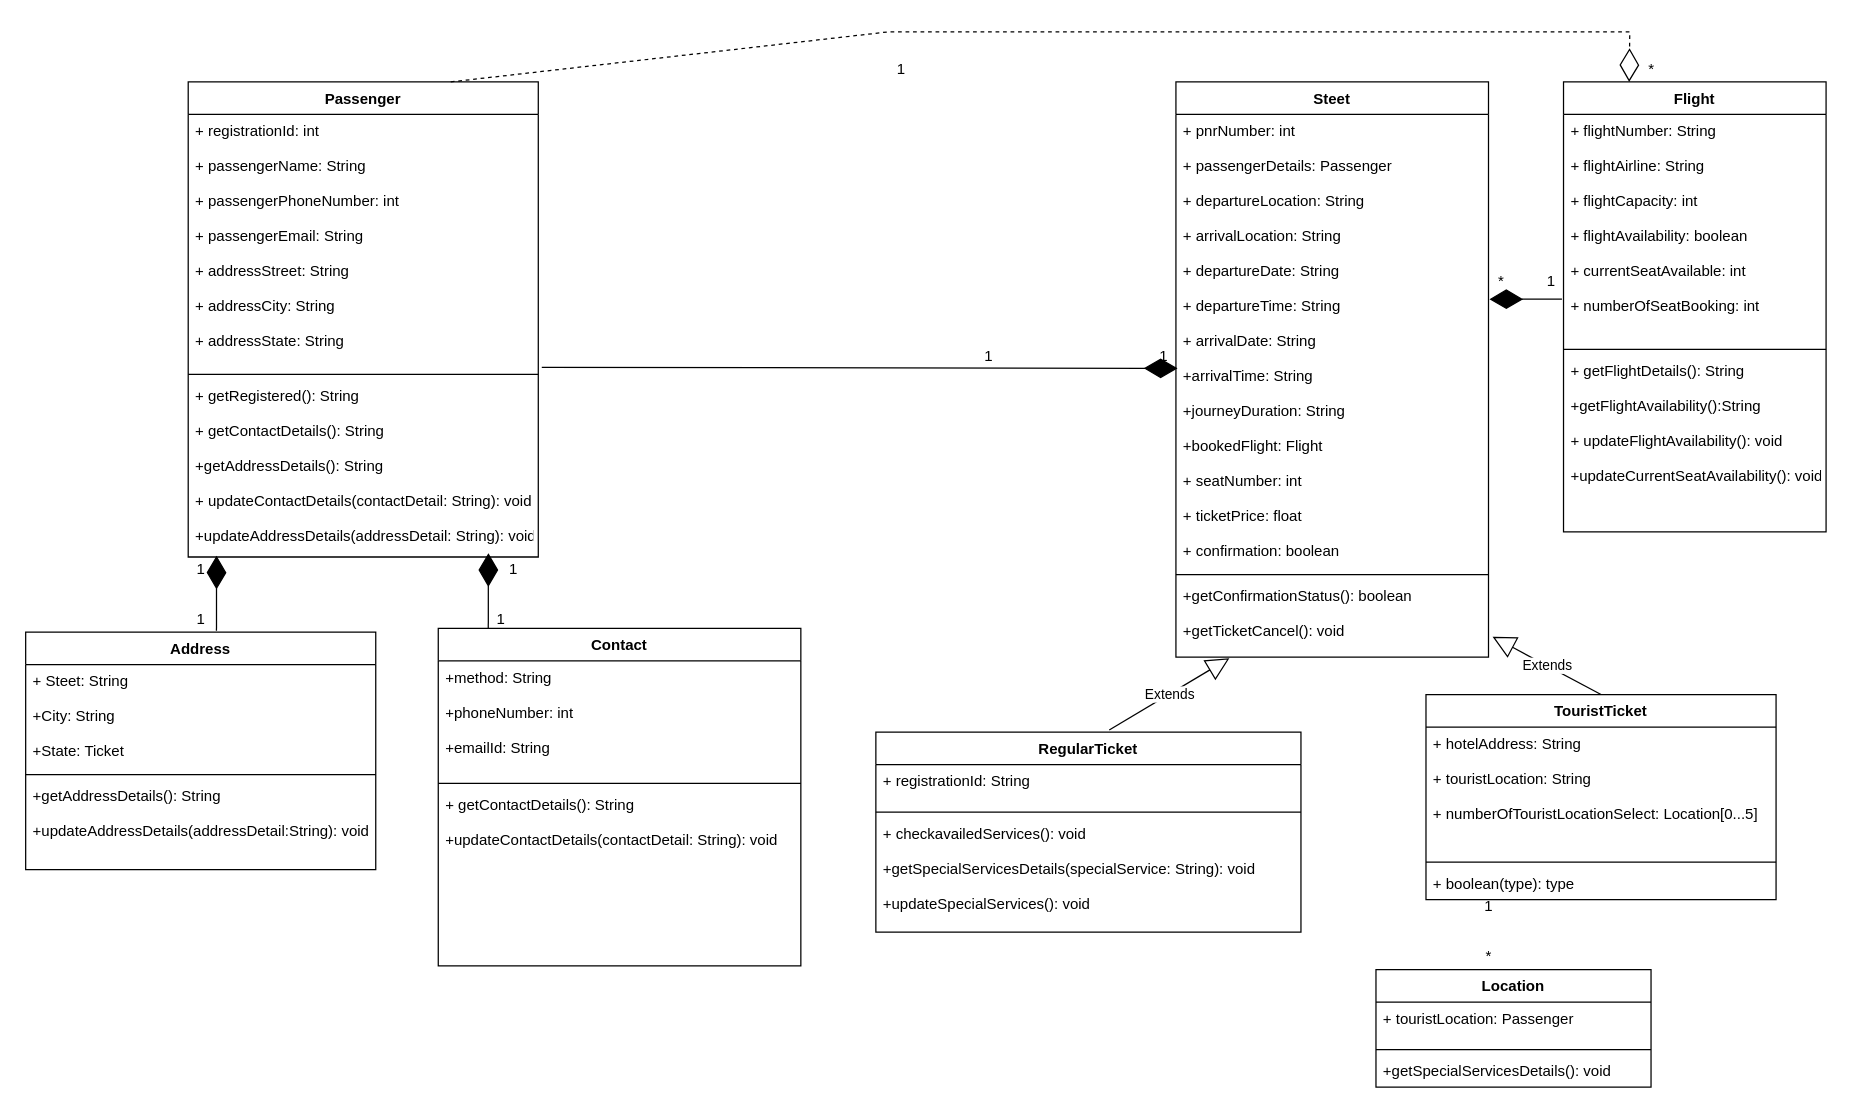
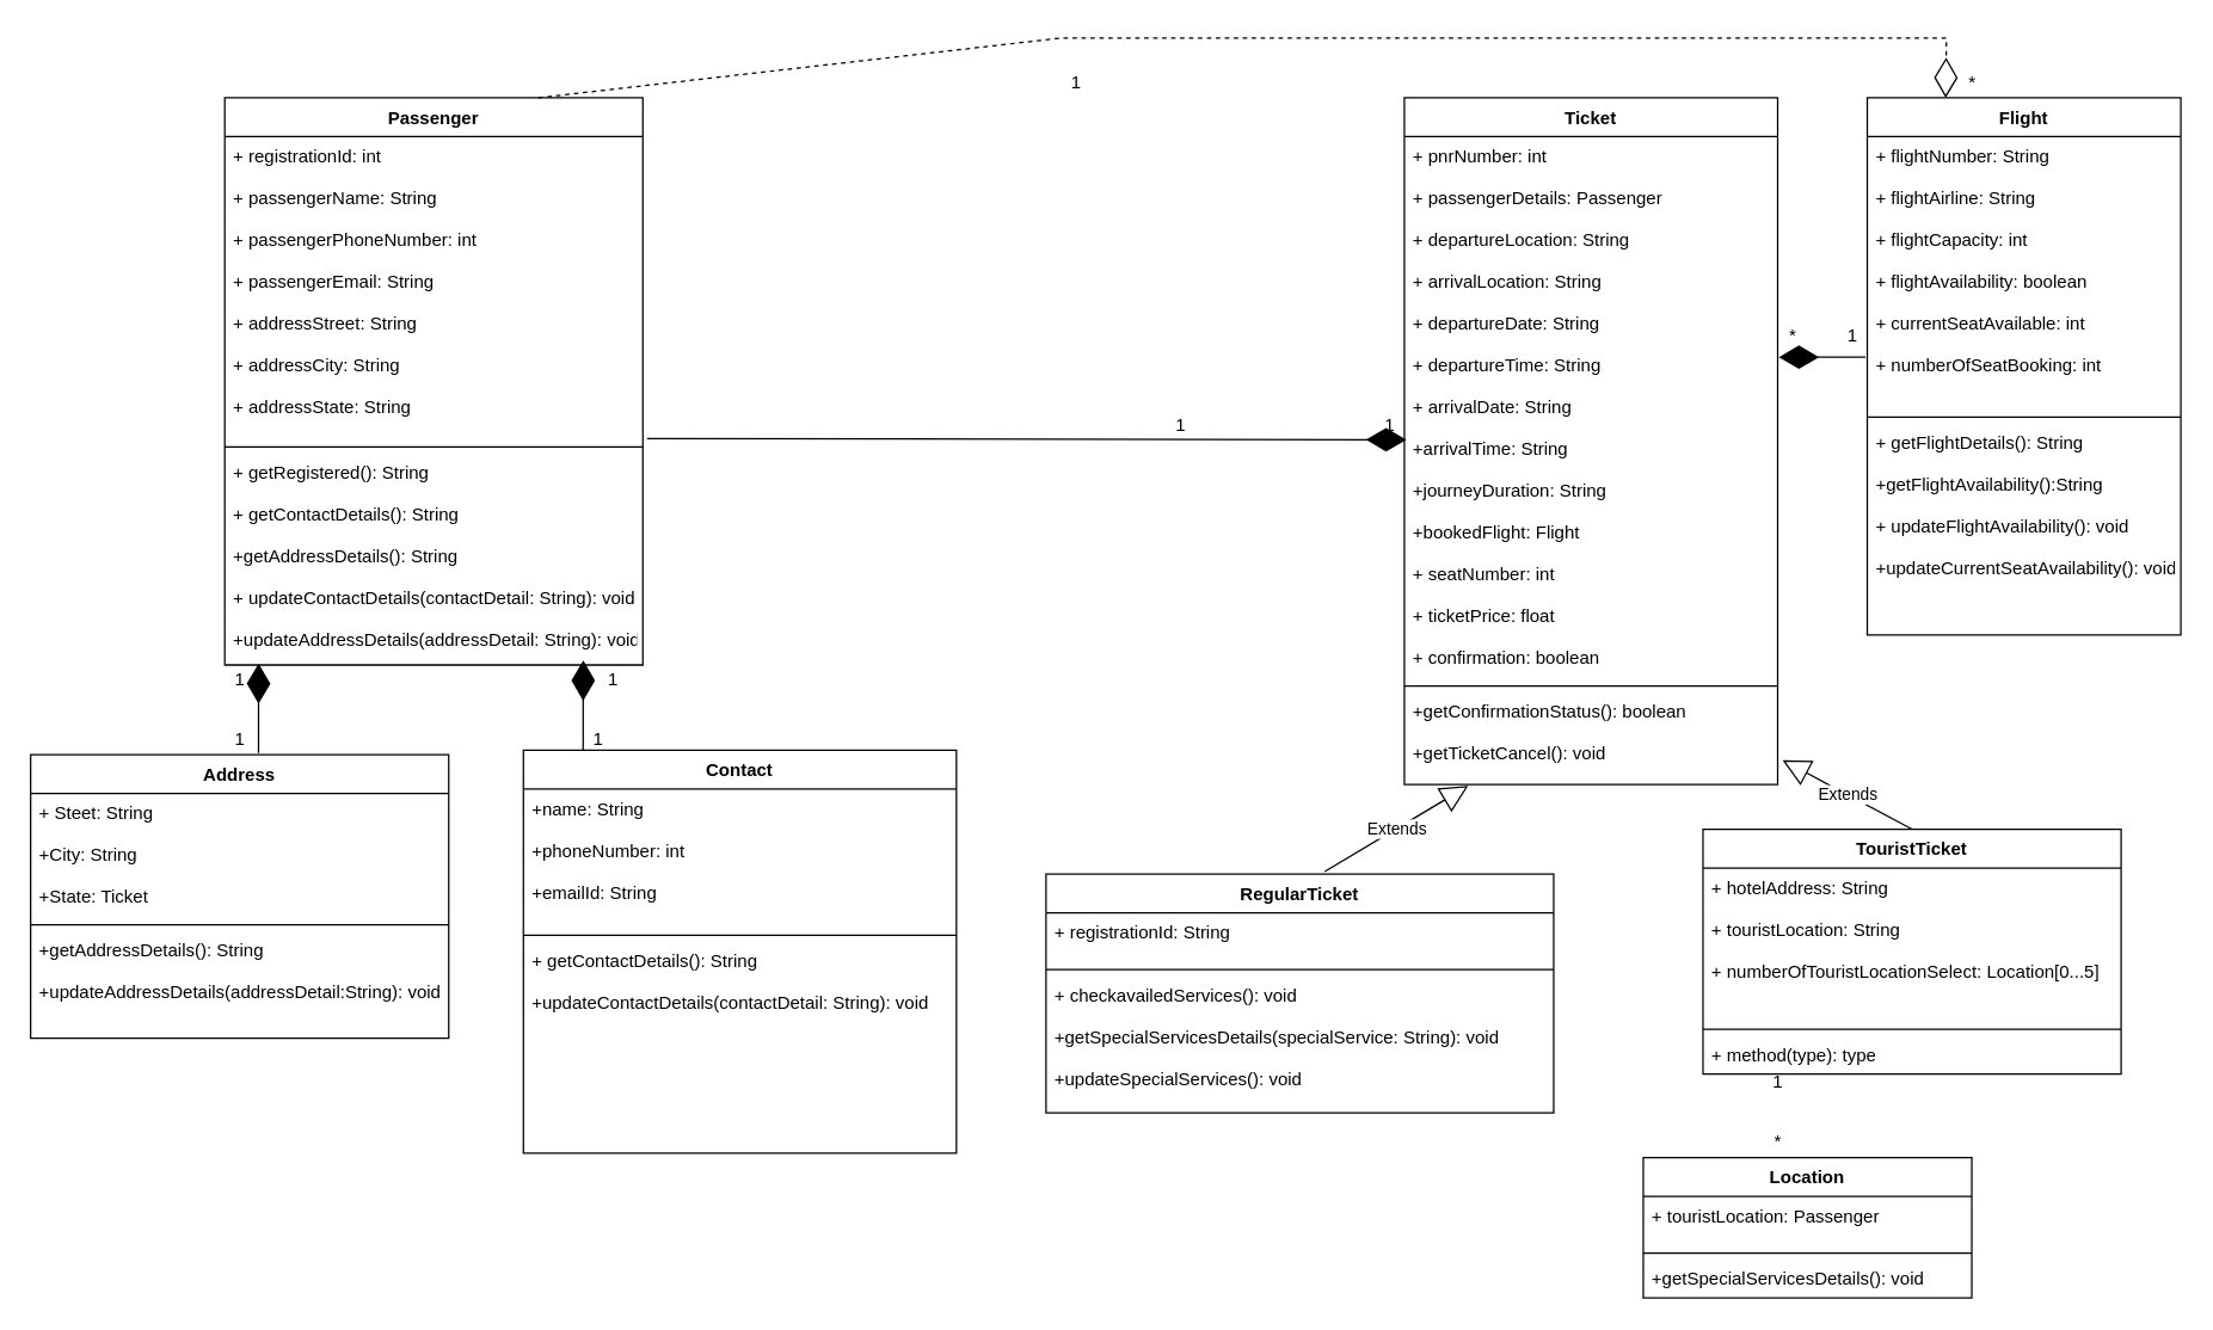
  <mxCell id="0" />
  <mxCell id="1" parent="0" />
  <mxCell id="2" value="Passenger" style="swimlane;fontStyle=1;align=center;verticalAlign=top;childLayout=stackLayout;horizontal=1;startSize=26;horizontalStack=0;resizeParent=1;resizeParentMax=0;resizeLast=0;collapsible=1;marginBottom=0;" vertex="1" parent="1"><mxGeometry x="150" width="280" height="380" as="geometry" y="60" /></mxCell>
  <mxCell id="3" value="+ registrationId: int&#10;&#10;+ passengerName: String&#10;&#10;+ passengerPhoneNumber: int&#10;&#10;+ passengerEmail: String&#10;&#10;+ addressStreet: String&#10;&#10;+ addressCity: String&#10;&#10;+ addressState: String" style="text;strokeColor=none;fillColor=none;align=left;verticalAlign=top;spacingLeft=4;spacingRight=4;overflow=hidden;rotatable=0;points=[[0,0.5],[1,0.5]];portConstraint=eastwest;" vertex="1" parent="2"><mxGeometry y="26" width="280" height="204" as="geometry" /></mxCell>
  <mxCell id="4" value="" style="line;strokeWidth=1;fillColor=none;align=left;verticalAlign=middle;spacingTop=-1;spacingLeft=3;spacingRight=3;rotatable=0;labelPosition=right;points=[];portConstraint=eastwest;" vertex="1" parent="2"><mxGeometry y="230" width="280" height="8" as="geometry" /></mxCell>
  <mxCell id="5" value="+ getRegistered(): String&#10;&#10;+ getContactDetails(): String&#10;&#10;+getAddressDetails(): String&#10;&#10;+ updateContactDetails(contactDetail: String): void&#10;&#10;+updateAddressDetails(addressDetail: String): void" style="text;strokeColor=none;fillColor=none;align=left;verticalAlign=top;spacingLeft=4;spacingRight=4;overflow=hidden;rotatable=0;points=[[0,0.5],[1,0.5]];portConstraint=eastwest;" vertex="1" parent="2"><mxGeometry y="238" width="280" height="142" as="geometry" /></mxCell>
  <mxCell id="6" value="Flight" style="swimlane;fontStyle=1;align=center;verticalAlign=top;childLayout=stackLayout;horizontal=1;startSize=26;horizontalStack=0;resizeParent=1;resizeParentMax=0;resizeLast=0;collapsible=1;marginBottom=0;" vertex="1" parent="1"><mxGeometry x="1250" width="210" height="360" as="geometry" y="60" /></mxCell>
  <mxCell id="7" value="+ flightNumber: String&#10;&#10;+ flightAirline: String&#10;&#10;+ flightCapacity: int&#10;&#10;+ flightAvailability: boolean&#10;&#10;+ currentSeatAvailable: int&#10;&#10;+ numberOfSeatBooking: int&#10;&#10;" style="text;strokeColor=none;fillColor=none;align=left;verticalAlign=top;spacingLeft=4;spacingRight=4;overflow=hidden;rotatable=0;points=[[0,0.5],[1,0.5]];portConstraint=eastwest;" vertex="1" parent="6"><mxGeometry y="26" width="210" height="184" as="geometry" /></mxCell>
  <mxCell id="8" value="" style="line;strokeWidth=1;fillColor=none;align=left;verticalAlign=middle;spacingTop=-1;spacingLeft=3;spacingRight=3;rotatable=0;labelPosition=right;points=[];portConstraint=eastwest;" vertex="1" parent="6"><mxGeometry y="210" width="210" height="8" as="geometry" /></mxCell>
  <mxCell id="9" value="+ getFlightDetails(): String&#10;&#10;+getFlightAvailability():String&#10;&#10;+ updateFlightAvailability(): void&#10;&#10;+updateCurrentSeatAvailability(): void" style="text;strokeColor=none;fillColor=none;align=left;verticalAlign=top;spacingLeft=4;spacingRight=4;overflow=hidden;rotatable=0;points=[[0,0.5],[1,0.5]];portConstraint=eastwest;" vertex="1" parent="6"><mxGeometry y="218" width="210" height="142" as="geometry" /></mxCell>
  <mxCell id="10" value="TouristTicket" style="swimlane;fontStyle=1;align=center;verticalAlign=top;childLayout=stackLayout;horizontal=1;startSize=26;horizontalStack=0;resizeParent=1;resizeParentMax=0;resizeLast=0;collapsible=1;marginBottom=0;" vertex="1" parent="1"><mxGeometry x="1140" y="550" width="280" height="164" as="geometry" /></mxCell>
  <mxCell id="11" value="+ hotelAddress: String&#10;&#10;+ touristLocation: String&#10;&#10;+ numberOfTouristLocationSelect: Location[0...5]" style="text;strokeColor=none;fillColor=none;align=left;verticalAlign=top;spacingLeft=4;spacingRight=4;overflow=hidden;rotatable=0;points=[[0,0.5],[1,0.5]];portConstraint=eastwest;" vertex="1" parent="10"><mxGeometry y="26" width="280" height="104" as="geometry" /></mxCell>
  <mxCell id="12" value="" style="line;strokeWidth=1;fillColor=none;align=left;verticalAlign=middle;spacingTop=-1;spacingLeft=3;spacingRight=3;rotatable=0;labelPosition=right;points=[];portConstraint=eastwest;" vertex="1" parent="10"><mxGeometry y="130" width="280" height="8" as="geometry" /></mxCell>
- <mxCell id="13" value="+ boolean(type): type" style="text;strokeColor=none;fillColor=none;align=left;verticalAlign=top;spacingLeft=4;spacingRight=4;overflow=hidden;rotatable=0;points=[[0,0.5],[1,0.5]];portConstraint=eastwest;" vertex="1" parent="10"><mxGeometry y="138" width="280" height="26" as="geometry" /></mxCell>
+ <mxCell id="13" value="+ method(type): type" style="text;strokeColor=none;fillColor=none;align=left;verticalAlign=top;spacingLeft=4;spacingRight=4;overflow=hidden;rotatable=0;points=[[0,0.5],[1,0.5]];portConstraint=eastwest;" vertex="1" parent="10"><mxGeometry y="138" width="280" height="26" as="geometry" /></mxCell>
  <mxCell id="14" value="RegularTicket" style="swimlane;fontStyle=1;align=center;verticalAlign=top;childLayout=stackLayout;horizontal=1;startSize=26;horizontalStack=0;resizeParent=1;resizeParentMax=0;resizeLast=0;collapsible=1;marginBottom=0;" vertex="1" parent="1"><mxGeometry x="700" y="580" width="340" height="160" as="geometry" /></mxCell>
  <mxCell id="15" value="+ registrationId: String" style="text;strokeColor=none;fillColor=none;align=left;verticalAlign=top;spacingLeft=4;spacingRight=4;overflow=hidden;rotatable=0;points=[[0,0.5],[1,0.5]];portConstraint=eastwest;" vertex="1" parent="14"><mxGeometry y="26" width="340" height="34" as="geometry" /></mxCell>
  <mxCell id="16" value="" style="line;strokeWidth=1;fillColor=none;align=left;verticalAlign=middle;spacingTop=-1;spacingLeft=3;spacingRight=3;rotatable=0;labelPosition=right;points=[];portConstraint=eastwest;" vertex="1" parent="14"><mxGeometry y="60" width="340" height="8" as="geometry" /></mxCell>
  <mxCell id="17" value="+ checkavailedServices(): void&#10;&#10;+getSpecialServicesDetails(specialService: String): void&#10;&#10;+updateSpecialServices(): void" style="text;strokeColor=none;fillColor=none;align=left;verticalAlign=top;spacingLeft=4;spacingRight=4;overflow=hidden;rotatable=0;points=[[0,0.5],[1,0.5]];portConstraint=eastwest;" vertex="1" parent="14"><mxGeometry y="68" width="340" height="92" as="geometry" /></mxCell>
  <mxCell id="18" value="Location" style="swimlane;fontStyle=1;align=center;verticalAlign=top;childLayout=stackLayout;horizontal=1;startSize=26;horizontalStack=0;resizeParent=1;resizeParentMax=0;resizeLast=0;collapsible=1;marginBottom=0;" vertex="1" parent="1"><mxGeometry x="1100" y="770" width="220" height="94" as="geometry" /></mxCell>
  <mxCell id="19" value="+ touristLocation: Passenger" style="text;strokeColor=none;fillColor=none;align=left;verticalAlign=top;spacingLeft=4;spacingRight=4;overflow=hidden;rotatable=0;points=[[0,0.5],[1,0.5]];portConstraint=eastwest;" vertex="1" parent="18"><mxGeometry y="26" width="220" height="34" as="geometry" /></mxCell>
  <mxCell id="20" value="" style="line;strokeWidth=1;fillColor=none;align=left;verticalAlign=middle;spacingTop=-1;spacingLeft=3;spacingRight=3;rotatable=0;labelPosition=right;points=[];portConstraint=eastwest;" vertex="1" parent="18"><mxGeometry y="60" width="220" height="8" as="geometry" /></mxCell>
  <mxCell id="21" value="+getSpecialServicesDetails(): void" style="text;strokeColor=none;fillColor=none;align=left;verticalAlign=top;spacingLeft=4;spacingRight=4;overflow=hidden;rotatable=0;points=[[0,0.5],[1,0.5]];portConstraint=eastwest;" vertex="1" parent="18"><mxGeometry y="68" width="220" height="26" as="geometry" /></mxCell>
- <mxCell id="22" value="Steet" style="swimlane;fontStyle=1;align=center;verticalAlign=top;childLayout=stackLayout;horizontal=1;startSize=26;horizontalStack=0;resizeParent=1;resizeParentMax=0;resizeLast=0;collapsible=1;marginBottom=0;" vertex="1" parent="1"><mxGeometry x="940" width="250" height="460" as="geometry" y="60" /></mxCell>
+ <mxCell id="22" value="Ticket" style="swimlane;fontStyle=1;align=center;verticalAlign=top;childLayout=stackLayout;horizontal=1;startSize=26;horizontalStack=0;resizeParent=1;resizeParentMax=0;resizeLast=0;collapsible=1;marginBottom=0;" vertex="1" parent="1"><mxGeometry x="940" width="250" height="460" as="geometry" y="60" /></mxCell>
  <mxCell id="23" value="+ pnrNumber: int&#10;&#10;+ passengerDetails: Passenger&#10;&#10;+ departureLocation: String&#10;&#10;+ arrivalLocation: String&#10;&#10;+ departureDate: String&#10;&#10;+ departureTime: String&#10;&#10;+ arrivalDate: String&#10;&#10;+arrivalTime: String&#10;&#10;+journeyDuration: String&#10;&#10;+bookedFlight: Flight&#10;&#10;+ seatNumber: int&#10;&#10;+ ticketPrice: float&#10;&#10;+ confirmation: boolean" style="text;strokeColor=none;fillColor=none;align=left;verticalAlign=top;spacingLeft=4;spacingRight=4;overflow=hidden;rotatable=0;points=[[0,0.5],[1,0.5]];portConstraint=eastwest;" vertex="1" parent="22"><mxGeometry y="26" width="250" height="364" as="geometry" /></mxCell>
  <mxCell id="24" value="" style="line;strokeWidth=1;fillColor=none;align=left;verticalAlign=middle;spacingTop=-1;spacingLeft=3;spacingRight=3;rotatable=0;labelPosition=right;points=[];portConstraint=eastwest;" vertex="1" parent="22"><mxGeometry y="390" width="250" height="8" as="geometry" /></mxCell>
  <mxCell id="25" value="+getConfirmationStatus(): boolean&#10;&#10;+getTicketCancel(): void" style="text;strokeColor=none;fillColor=none;align=left;verticalAlign=top;spacingLeft=4;spacingRight=4;overflow=hidden;rotatable=0;points=[[0,0.5],[1,0.5]];portConstraint=eastwest;" vertex="1" parent="22"><mxGeometry y="398" width="250" height="62" as="geometry" /></mxCell>
  <mxCell id="26" value="Extends" style="endArrow=block;endSize=16;endFill=0;html=1;rounded=0;exitX=0.549;exitY=-0.01;exitDx=0;exitDy=0;exitPerimeter=0;entryX=0.171;entryY=1.016;entryDx=0;entryDy=0;entryPerimeter=0;" edge="1" parent="1" source="14" target="25"><mxGeometry width="160" relative="1" as="geometry"><mxPoint x="880" y="430" as="sourcePoint" /><mxPoint x="1040" y="430" as="targetPoint" /></mxGeometry></mxCell>
  <mxCell id="27" value="Extends" style="endArrow=block;endSize=16;endFill=0;html=1;rounded=0;entryX=1.013;entryY=0.737;entryDx=0;entryDy=0;entryPerimeter=0;exitX=0.5;exitY=0;exitDx=0;exitDy=0;" edge="1" parent="1" source="10" target="25"><mxGeometry width="160" relative="1" as="geometry"><mxPoint x="880" y="430" as="sourcePoint" /><mxPoint x="1040" y="430" as="targetPoint" /></mxGeometry></mxCell>
  <mxCell id="28" value="" style="endArrow=diamondThin;endFill=1;endSize=24;html=1;rounded=0;entryX=0.005;entryY=0.558;entryDx=0;entryDy=0;entryPerimeter=0;exitX=1.01;exitY=0.992;exitDx=0;exitDy=0;exitPerimeter=0;" edge="1" parent="1" source="3" target="23"><mxGeometry width="160" relative="1" as="geometry"><mxPoint x="880" y="430" as="sourcePoint" /><mxPoint x="1040" y="430" as="targetPoint" /></mxGeometry></mxCell>
  <mxCell id="29" value="1" style="text;html=1;align=center;verticalAlign=middle;resizable=0;points=[];autosize=1;strokeColor=none;fillColor=none;" vertex="1" parent="1"><mxGeometry x="780" y="270" width="20" height="20" as="geometry" /></mxCell>
  <mxCell id="30" value="1" style="text;html=1;align=center;verticalAlign=middle;resizable=0;points=[];autosize=1;strokeColor=none;fillColor=none;" vertex="1" parent="1"><mxGeometry x="920" y="270" width="20" height="20" as="geometry" /></mxCell>
  <mxCell id="31" value="" style="endArrow=diamondThin;endFill=1;endSize=24;html=1;rounded=0;entryX=1.003;entryY=0.406;entryDx=0;entryDy=0;entryPerimeter=0;exitX=-0.006;exitY=0.803;exitDx=0;exitDy=0;exitPerimeter=0;" edge="1" parent="1" source="7" target="23"><mxGeometry width="160" relative="1" as="geometry"><mxPoint x="880" y="310" as="sourcePoint" /><mxPoint x="1040" y="310" as="targetPoint" /></mxGeometry></mxCell>
  <mxCell id="32" value="*" style="text;html=1;align=center;verticalAlign=middle;resizable=0;points=[];autosize=1;strokeColor=none;fillColor=none;" vertex="1" parent="1"><mxGeometry x="1190" y="210" width="20" height="20" as="geometry" /></mxCell>
  <mxCell id="33" value="1" style="text;html=1;align=center;verticalAlign=middle;resizable=0;points=[];autosize=1;strokeColor=none;fillColor=none;" vertex="1" parent="1"><mxGeometry x="1230" y="210" width="20" height="20" as="geometry" /></mxCell>
  <mxCell id="34" value="" style="endArrow=diamondThin;endFill=0;endSize=24;html=1;rounded=0;entryX=0.25;entryY=0;entryDx=0;entryDy=0;exitX=0.75;exitY=0;exitDx=0;exitDy=0;dashed=1;" edge="1" parent="1" source="2" target="6"><mxGeometry width="160" relative="1" as="geometry"><mxPoint x="820" y="-20" as="sourcePoint" /><mxPoint x="1040" y="190" as="targetPoint" /><Array as="points"><mxPoint x="710" y="20" /><mxPoint x="1303" y="20" /></Array></mxGeometry></mxCell>
  <mxCell id="35" value="*" style="text;html=1;align=center;verticalAlign=middle;resizable=0;points=[];autosize=1;strokeColor=none;fillColor=none;" vertex="1" parent="1"><mxGeometry x="1310" y="40" width="20" height="20" as="geometry" /></mxCell>
  <mxCell id="36" value="1" style="text;html=1;align=center;verticalAlign=middle;resizable=0;points=[];autosize=1;strokeColor=none;fillColor=none;" vertex="1" parent="1"><mxGeometry x="710" y="40" width="20" height="20" as="geometry" /></mxCell>
  <mxCell id="37" value="1" style="text;html=1;align=center;verticalAlign=middle;resizable=0;points=[];autosize=1;strokeColor=none;fillColor=none;" vertex="1" parent="1"><mxGeometry x="1180" y="710" width="20" height="20" as="geometry" /></mxCell>
  <mxCell id="38" value="*" style="text;html=1;align=center;verticalAlign=middle;resizable=0;points=[];autosize=1;strokeColor=none;fillColor=none;" vertex="1" parent="1"><mxGeometry x="1180" y="750" width="20" height="20" as="geometry" /></mxCell>
  <mxCell id="39" value="Address" style="swimlane;fontStyle=1;align=center;verticalAlign=top;childLayout=stackLayout;horizontal=1;startSize=26;horizontalStack=0;resizeParent=1;resizeParentMax=0;resizeLast=0;collapsible=1;marginBottom=0;" vertex="1" parent="1"><mxGeometry x="20" y="500" width="280" height="190" as="geometry" /></mxCell>
  <mxCell id="40" value="+ Steet: String&#10;&#10;+City: String&#10;&#10;+State: Ticket" style="text;strokeColor=none;fillColor=none;align=left;verticalAlign=top;spacingLeft=4;spacingRight=4;overflow=hidden;rotatable=0;points=[[0,0.5],[1,0.5]];portConstraint=eastwest;" vertex="1" parent="39"><mxGeometry y="26" width="280" height="84" as="geometry" /></mxCell>
  <mxCell id="41" value="" style="line;strokeWidth=1;fillColor=none;align=left;verticalAlign=middle;spacingTop=-1;spacingLeft=3;spacingRight=3;rotatable=0;labelPosition=right;points=[];portConstraint=eastwest;" vertex="1" parent="39"><mxGeometry y="110" width="280" height="8" as="geometry" /></mxCell>
  <mxCell id="42" value="+getAddressDetails(): String&#10;&#10;+updateAddressDetails(addressDetail:String): void" style="text;strokeColor=none;fillColor=none;align=left;verticalAlign=top;spacingLeft=4;spacingRight=4;overflow=hidden;rotatable=0;points=[[0,0.5],[1,0.5]];portConstraint=eastwest;" vertex="1" parent="39"><mxGeometry y="118" width="280" height="72" as="geometry" /></mxCell>
  <mxCell id="43" value="Contact" style="swimlane;fontStyle=1;align=center;verticalAlign=top;childLayout=stackLayout;horizontal=1;startSize=26;horizontalStack=0;resizeParent=1;resizeParentMax=0;resizeLast=0;collapsible=1;marginBottom=0;" vertex="1" parent="1"><mxGeometry x="350" y="497" width="290" height="270" as="geometry" /></mxCell>
- <mxCell id="44" value="+method: String&#10;&#10;+phoneNumber: int&#10;&#10;+emailId: String" style="text;strokeColor=none;fillColor=none;align=left;verticalAlign=top;spacingLeft=4;spacingRight=4;overflow=hidden;rotatable=0;points=[[0,0.5],[1,0.5]];portConstraint=eastwest;" vertex="1" parent="43"><mxGeometry y="26" width="290" height="94" as="geometry" /></mxCell>
+ <mxCell id="44" value="+name: String&#10;&#10;+phoneNumber: int&#10;&#10;+emailId: String" style="text;strokeColor=none;fillColor=none;align=left;verticalAlign=top;spacingLeft=4;spacingRight=4;overflow=hidden;rotatable=0;points=[[0,0.5],[1,0.5]];portConstraint=eastwest;" vertex="1" parent="43"><mxGeometry y="26" width="290" height="94" as="geometry" /></mxCell>
  <mxCell id="45" value="" style="line;strokeWidth=1;fillColor=none;align=left;verticalAlign=middle;spacingTop=-1;spacingLeft=3;spacingRight=3;rotatable=0;labelPosition=right;points=[];portConstraint=eastwest;" vertex="1" parent="43"><mxGeometry y="120" width="290" height="8" as="geometry" /></mxCell>
  <mxCell id="46" value="+ getContactDetails(): String&#10;&#10;+updateContactDetails(contactDetail: String): void" style="text;strokeColor=none;fillColor=none;align=left;verticalAlign=top;spacingLeft=4;spacingRight=4;overflow=hidden;rotatable=0;points=[[0,0.5],[1,0.5]];portConstraint=eastwest;" vertex="1" parent="43"><mxGeometry y="128" width="290" height="142" as="geometry" /></mxCell>
  <mxCell id="47" value="" style="endArrow=diamondThin;endFill=1;endSize=24;html=1;rounded=0;entryX=0.081;entryY=0.993;entryDx=0;entryDy=0;entryPerimeter=0;exitX=0.545;exitY=-0.005;exitDx=0;exitDy=0;exitPerimeter=0;" edge="1" parent="1" source="39" target="5"><mxGeometry width="160" relative="1" as="geometry"><mxPoint x="260" y="380" as="sourcePoint" /><mxPoint x="420" y="380" as="targetPoint" /></mxGeometry></mxCell>
  <mxCell id="48" value="" style="endArrow=diamondThin;endFill=1;endSize=24;html=1;rounded=0;entryX=0.081;entryY=0.993;entryDx=0;entryDy=0;entryPerimeter=0;exitX=0.545;exitY=-0.005;exitDx=0;exitDy=0;exitPerimeter=0;" edge="1" parent="1"><mxGeometry width="160" relative="1" as="geometry"><mxPoint x="390" y="497" as="sourcePoint" /><mxPoint x="390.08" y="436.956" as="targetPoint" /></mxGeometry></mxCell>
  <mxCell id="49" value="1" style="text;html=1;align=center;verticalAlign=middle;resizable=0;points=[];autosize=1;strokeColor=none;fillColor=none;" vertex="1" parent="1"><mxGeometry x="150" y="440" width="20" height="20" as="geometry" /></mxCell>
  <mxCell id="50" value="1" style="text;html=1;align=center;verticalAlign=middle;resizable=0;points=[];autosize=1;strokeColor=none;fillColor=none;" vertex="1" parent="1"><mxGeometry x="150" y="480" width="20" height="20" as="geometry" /></mxCell>
  <mxCell id="51" value="1" style="text;html=1;align=center;verticalAlign=middle;resizable=0;points=[];autosize=1;strokeColor=none;fillColor=none;" vertex="1" parent="1"><mxGeometry x="400" y="440" width="20" height="20" as="geometry" /></mxCell>
  <mxCell id="52" value="1" style="text;html=1;align=center;verticalAlign=middle;resizable=0;points=[];autosize=1;strokeColor=none;fillColor=none;" vertex="1" parent="1"><mxGeometry x="390" y="480" width="20" height="20" as="geometry" /></mxCell>
